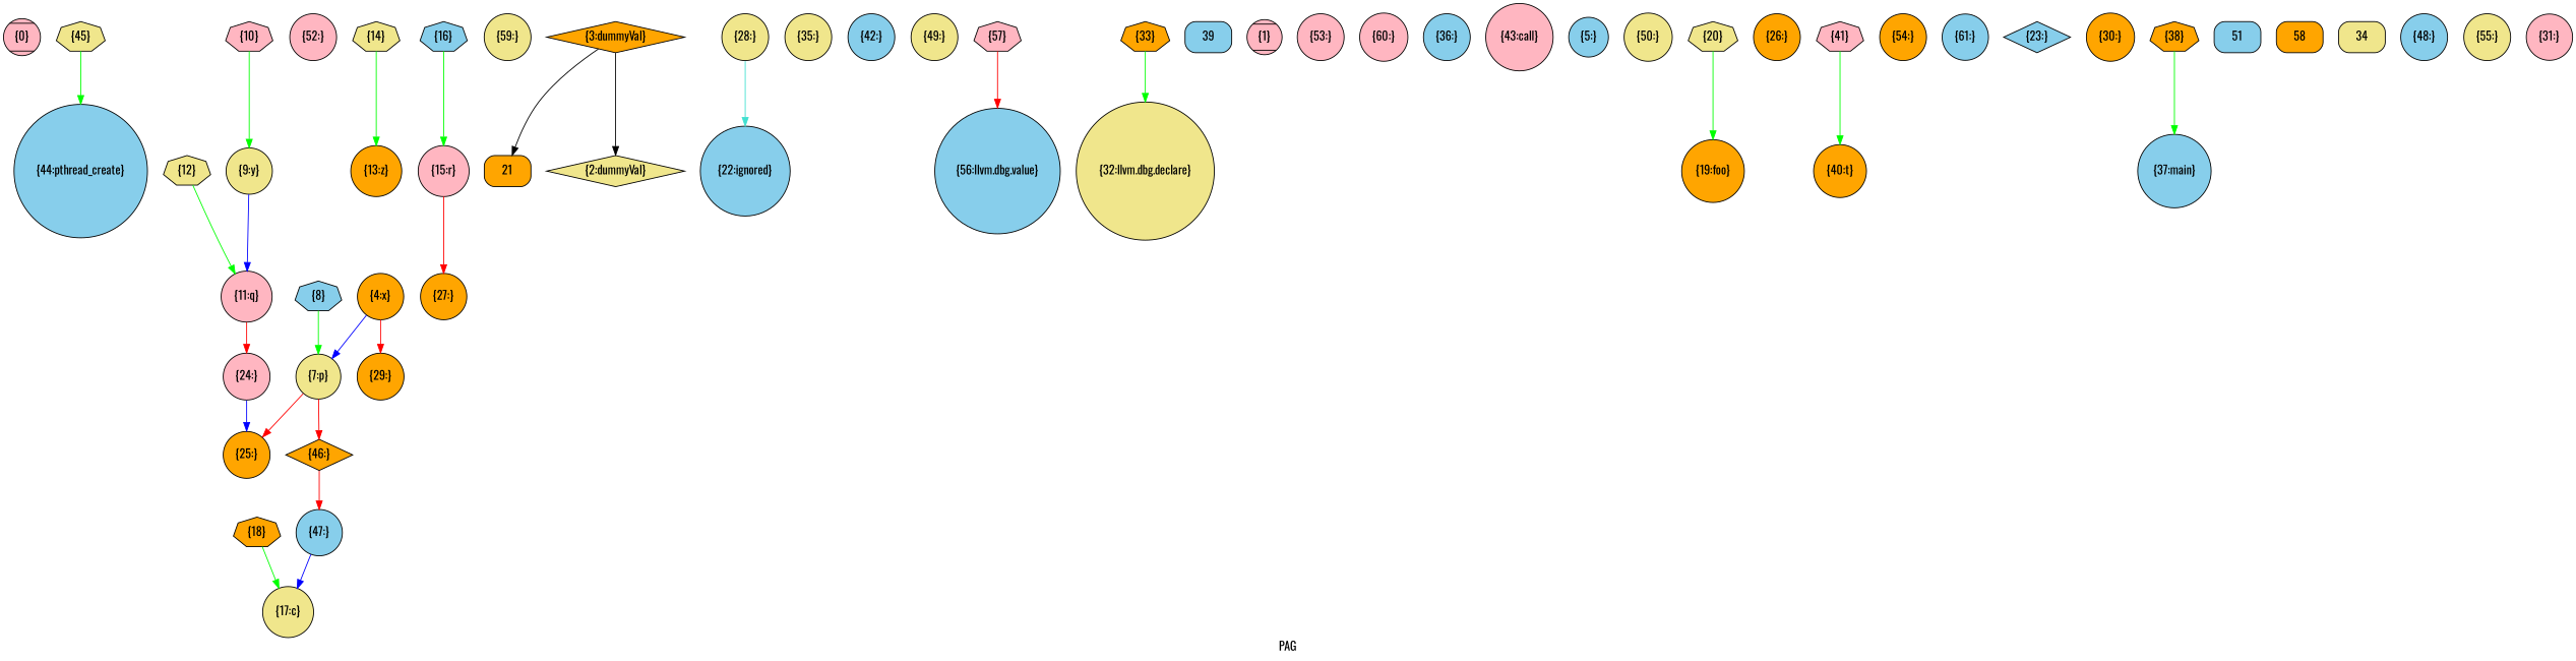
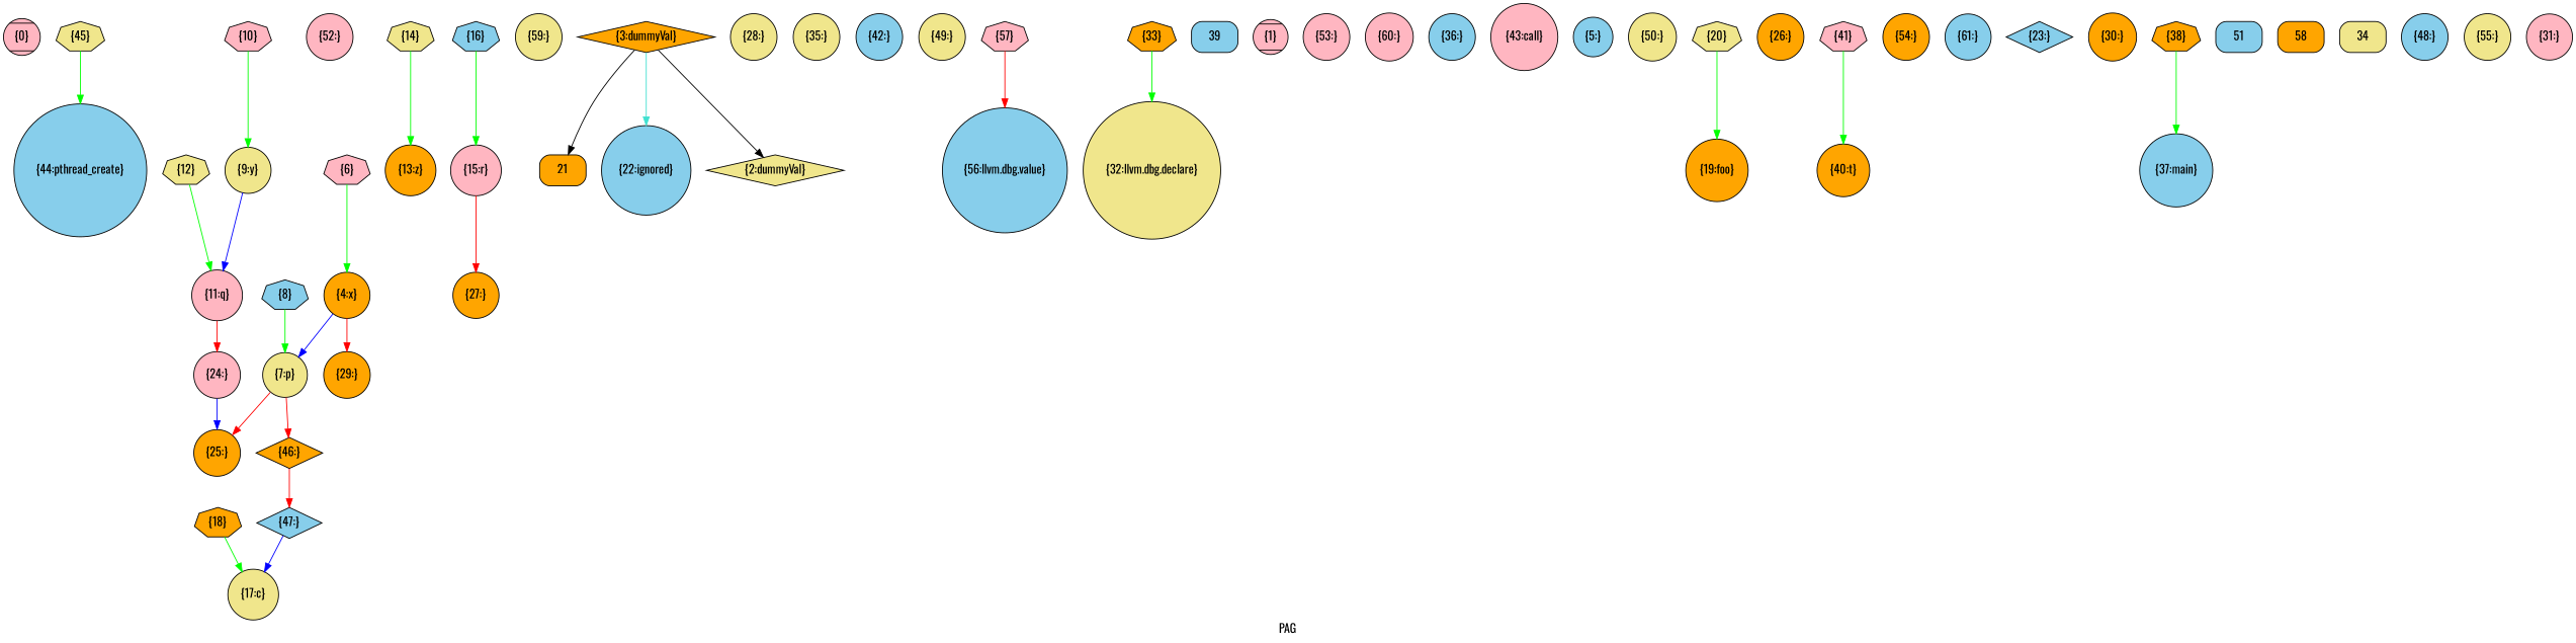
  digraph {
    fontname=Oswald
    label=PAG
    node [fillcolor=orange fontname=Oswald shape=circle style=filled]
    edge [color=green fontname=Oswald]
    n1 [fillcolor=lightpink label="{0}" shape=Mcircle]
    n2 [fillcolor=khaki label="{45}" shape=septagon]
    n3 [fillcolor=skyblue label="{44:pthread_create}"]
    n4 [fillcolor=khaki label="{7:p}"]
    n5 [label="{25:}"]
    n6 [label="{46:}" shape=diamond]
-   n7 [fillcolor=skyblue label="{47:}"]
+   n7 [fillcolor=skyblue label="{47:}" shape=diamond]
    n8 [fillcolor=khaki label="{17:c}"]
    n9 [fillcolor=lightpink label="{52:}"]
    n10 [fillcolor=khaki label="{14}" shape=septagon]
    n11 [label="{13:z}"]
    n12 [fillcolor=lightpink label="{15:r}"]
    n13 [label="{27:}"]
    n14 [fillcolor=khaki label="{59:}"]
    n15 [label="{21}" shape=Mrecord]
    n16 [fillcolor=khaki label="{28:}"]
    n17 [fillcolor=khaki label="{35:}"]
    n18 [fillcolor=skyblue label="{42:}"]
    n19 [label="{4:x}"]
    n20 [label="{29:}"]
    n21 [fillcolor=khaki label="{49:}"]
    n22 [fillcolor=lightpink label="{11:q}"]
    n23 [fillcolor=lightpink label="{24:}"]
    n24 [fillcolor=skyblue label="{56:llvm.dbg.value}"]
    n25 [label="{18}" shape=septagon]
    n26 [fillcolor=khaki label="{32:llvm.dbg.declare}"]
    n27 [fillcolor=skyblue label="{39}" shape=Mrecord]
    n28 [fillcolor=lightpink label="{1}" shape=Mcircle]
    n29 [fillcolor=skyblue label="{8}" shape=septagon]
    n30 [fillcolor=lightpink label="{53:}"]
    n31 [fillcolor=lightpink label="{60:}"]
    n32 [fillcolor=skyblue label="{22:ignored}"]
    n33 [fillcolor=skyblue label="{36:}"]
    n34 [fillcolor=lightpink label="{43:call}"]
    n35 [fillcolor=skyblue label="{5:}"]
    n36 [fillcolor=khaki label="{50:}"]
    n37 [fillcolor=khaki label="{12}" shape=septagon]
    n38 [fillcolor=lightpink label="{57}" shape=septagon]
    n39 [label="{19:foo}"]
    n40 [label="{26:}"]
    n41 [label="{33}" shape=septagon]
    n42 [label="{40:t}"]
    n43 [fillcolor=khaki label="{2:dummyVal}" shape=diamond]
    n44 [fillcolor=khaki label="{9:y}"]
    n45 [label="{54:}"]
    n46 [fillcolor=skyblue label="{16}" shape=septagon]
    n47 [fillcolor=skyblue label="{61:}"]
    n48 [fillcolor=skyblue label="{23:}" shape=diamond]
    n49 [label="{30:}"]
    n50 [fillcolor=skyblue label="{37:main}"]
+   n51 [fillcolor=lightpink label="{6}" shape=septagon]
    n52 [fillcolor=skyblue label="{51}" shape=Mrecord]
    n53 [label="{58}" shape=Mrecord]
    n54 [fillcolor=khaki label="{20}" shape=septagon]
    n55 [fillcolor=khaki label="{34}" shape=Mrecord]
    n56 [fillcolor=lightpink label="{41}" shape=septagon]
    n57 [label="{3:dummyVal}" shape=diamond]
    n58 [fillcolor=skyblue label="{48:}"]
    n59 [fillcolor=lightpink label="{10}" shape=septagon]
    n60 [fillcolor=khaki label="{55:}"]
    n61 [fillcolor=lightpink label="{31:}"]
    n62 [label="{38}" shape=septagon]
    n2 -> n3
    n4 -> n5 [color=red]
    n4 -> n6 [color=red]
    n6 -> n7 [color=red]
    n7 -> n8 [color=blue]
    n10 -> n11
    n12 -> n13 [color=red]
    n19 -> n4 [color=blue]
    n19 -> n20 [color=red]
    n22 -> n23 [color=red]
    n23 -> n5 [color=blue]
    n25 -> n8
    n29 -> n4
    n37 -> n22
    n38 -> n24 [color=red]
    n41 -> n26
    n44 -> n22 [color=blue]
    n46 -> n12
+   n51 -> n19
    n54 -> n39
    n56 -> n42
    n57 -> n15 [color=black]
-   n16 -> n32 [color=Turquoise]
+   n57 -> n32 [color=Turquoise]
    n57 -> n43 [color=black]
    n59 -> n44
    n62 -> n50
  }
